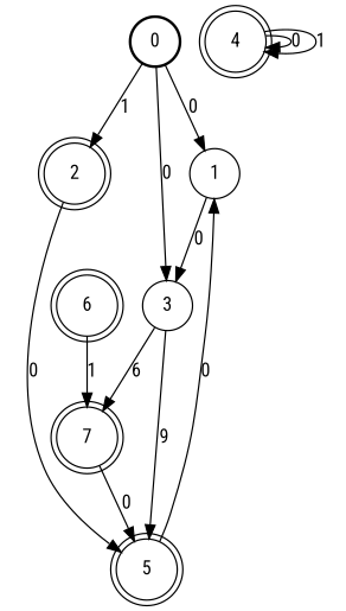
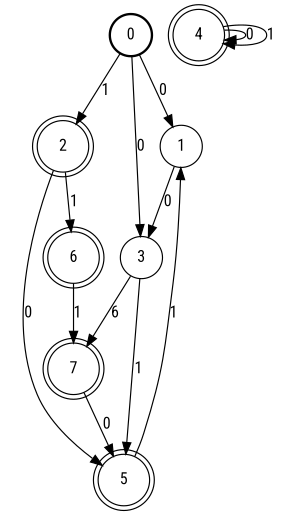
  digraph {
    fontname="Roboto Condensed"
    node [fontname="Roboto Condensed" shape=circle peripheries=2]
    edge [fontname="Roboto Condensed"]
    0 [style=bold peripheries=""]
    1 [peripheries=""]
    2
    3 [peripheries=""]
    5
    6
    7
    4
    0 -> 1 [label=0]
    0 -> 2 [label=1]
    0 -> 3 [label=0]
    1 -> 3 [label=0]
    2 -> 5 [label=0]
-   3 -> 5 [label=9]
+   2 -> 6 [label=1]
+   3 -> 5 [label=1]
    3 -> 7 [label=6]
-   5 -> 1 [label=0]
+   5 -> 1 [label=1]
    6 -> 7 [label=1]
    7 -> 5 [label=0]
    4 -> 4 [label=0]
    4 -> 4 [label=1]
  }
